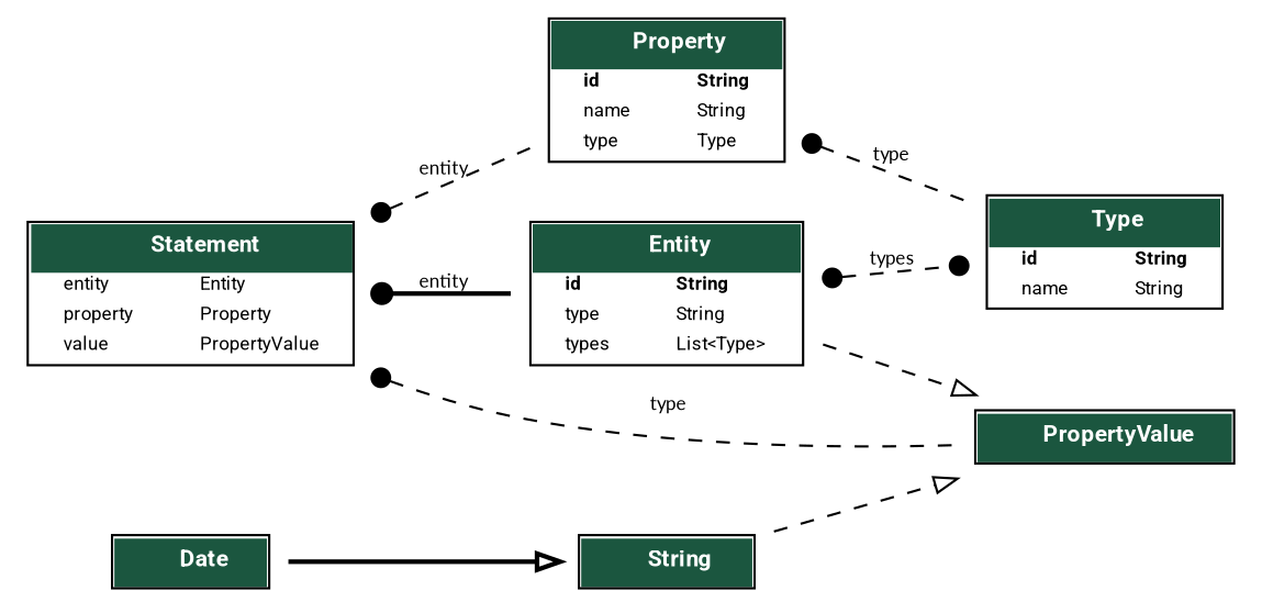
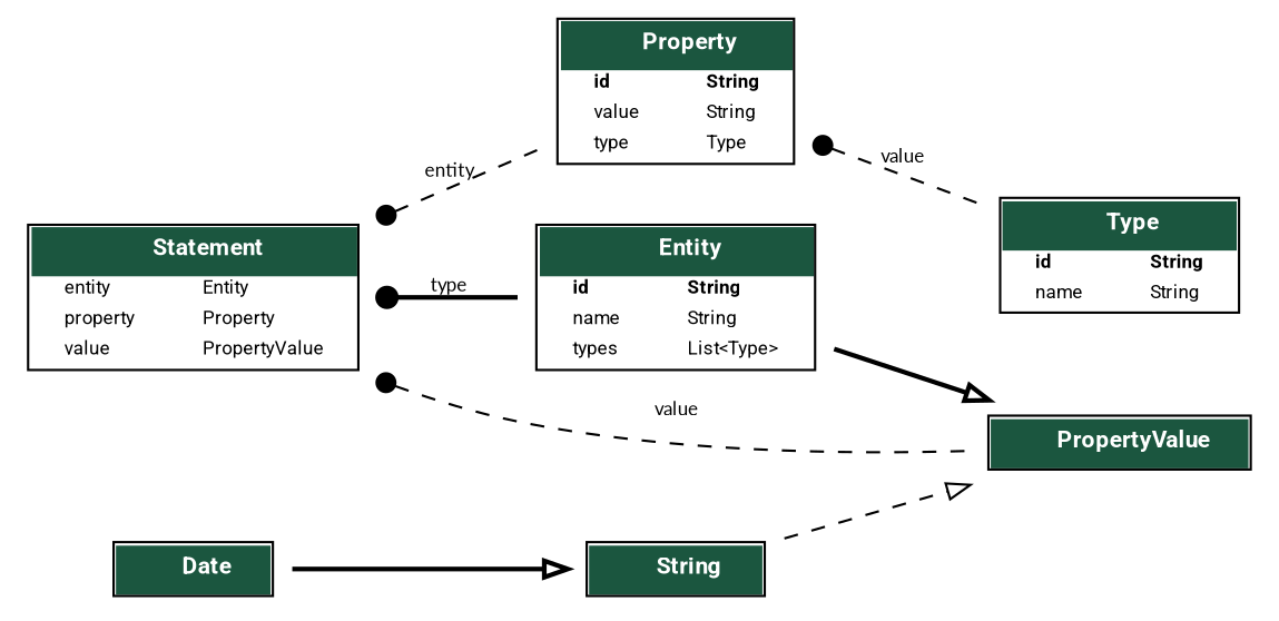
  digraph {
    fontname=Lato
    fontsize=8
    rankdir=LR
    splines=true
    node [fontname=Lato fontsize=8 shape=plaintext]
    edge [arrowhead=none arrowtail=dot dir=both fontname=Lato fontsize=8 style=dashed]
-   n1 [label=<     <TABLE BGCOLOR="white" BORDER="1" CELLBORDER="0" CELLSPACING="0">     <TR><TD COLSPAN="2" CELLPADDING="5" ALIGN="CENTER" BGCOLOR="#1b563f">     <FONT FACE="Roboto" COLOR="white" POINT-SIZE="10"><B>     Entity     </B></FONT></TD></TR>        <TR><TD ALIGN="LEFT" BORDER="0">     <FONT FACE="Roboto"><B>id</B></FONT>     </TD><TD ALIGN="LEFT">     <FONT FACE="Roboto"><B>String</B></FONT>     </TD></TR>        <TR><TD ALIGN="LEFT" BORDER="0">     <FONT FACE="Roboto">type</FONT>     </TD><TD ALIGN="LEFT">     <FONT FACE="Roboto">String</FONT>     </TD></TR>        <TR><TD ALIGN="LEFT" BORDER="0">     <FONT FACE="Roboto">types</FONT>     </TD><TD ALIGN="LEFT">     <FONT FACE="Roboto">List&lt;Type&gt;</FONT>     </TD></TR>        </TABLE>     >]
+   n1 [label=<     <TABLE BGCOLOR="white" BORDER="1" CELLBORDER="0" CELLSPACING="0">     <TR><TD COLSPAN="2" CELLPADDING="5" ALIGN="CENTER" BGCOLOR="#1b563f">     <FONT FACE="Roboto" COLOR="white" POINT-SIZE="10"><B>     Entity     </B></FONT></TD></TR>        <TR><TD ALIGN="LEFT" BORDER="0">     <FONT FACE="Roboto"><B>id</B></FONT>     </TD><TD ALIGN="LEFT">     <FONT FACE="Roboto"><B>String</B></FONT>     </TD></TR>        <TR><TD ALIGN="LEFT" BORDER="0">     <FONT FACE="Roboto">name</FONT>     </TD><TD ALIGN="LEFT">     <FONT FACE="Roboto">String</FONT>     </TD></TR>        <TR><TD ALIGN="LEFT" BORDER="0">     <FONT FACE="Roboto">types</FONT>     </TD><TD ALIGN="LEFT">     <FONT FACE="Roboto">List&lt;Type&gt;</FONT>     </TD></TR>        </TABLE>     >]
    n2 [label=<     <TABLE BGCOLOR="white" BORDER="1" CELLBORDER="0" CELLSPACING="0">     <TR><TD COLSPAN="2" CELLPADDING="5" ALIGN="CENTER" BGCOLOR="#1b563f">     <FONT FACE="Roboto" COLOR="white" POINT-SIZE="10"><B>     Type     </B></FONT></TD></TR>        <TR><TD ALIGN="LEFT" BORDER="0">     <FONT FACE="Roboto"><B>id</B></FONT>     </TD><TD ALIGN="LEFT">     <FONT FACE="Roboto"><B>String</B></FONT>     </TD></TR>        <TR><TD ALIGN="LEFT" BORDER="0">     <FONT FACE="Roboto">name</FONT>     </TD><TD ALIGN="LEFT">     <FONT FACE="Roboto">String</FONT>     </TD></TR>       </TABLE>     >]
    n3 [label=<     <TABLE BGCOLOR="white" BORDER="1" CELLBORDER="0" CELLSPACING="0">     <TR><TD COLSPAN="2" CELLPADDING="5" ALIGN="CENTER" BGCOLOR="#1b563f">     <FONT FACE="Roboto" COLOR="white" POINT-SIZE="10"><B>     PropertyValue     </B></FONT></TD></TR>     </TABLE>     >]
-   n4 [label=<     <TABLE BGCOLOR="white" BORDER="1" CELLBORDER="0" CELLSPACING="0">     <TR><TD COLSPAN="2" CELLPADDING="5" ALIGN="CENTER" BGCOLOR="#1b563f">     <FONT FACE="Roboto" COLOR="white" POINT-SIZE="10"><B>     Property     </B></FONT></TD></TR>        <TR><TD ALIGN="LEFT" BORDER="0">     <FONT FACE="Roboto"><B>id</B></FONT>     </TD><TD ALIGN="LEFT">     <FONT FACE="Roboto"><B>String</B></FONT>     </TD></TR>        <TR><TD ALIGN="LEFT" BORDER="0">     <FONT FACE="Roboto">name</FONT>     </TD><TD ALIGN="LEFT">     <FONT FACE="Roboto">String</FONT>     </TD></TR>       <TR><TD ALIGN="LEFT" BORDER="0">     <FONT FACE="Roboto">type</FONT>     </TD><TD ALIGN="LEFT">     <FONT FACE="Roboto">Type</FONT>     </TD></TR>       </TABLE>     >]
+   n4 [label=<     <TABLE BGCOLOR="white" BORDER="1" CELLBORDER="0" CELLSPACING="0">     <TR><TD COLSPAN="2" CELLPADDING="5" ALIGN="CENTER" BGCOLOR="#1b563f">     <FONT FACE="Roboto" COLOR="white" POINT-SIZE="10"><B>     Property     </B></FONT></TD></TR>        <TR><TD ALIGN="LEFT" BORDER="0">     <FONT FACE="Roboto"><B>id</B></FONT>     </TD><TD ALIGN="LEFT">     <FONT FACE="Roboto"><B>String</B></FONT>     </TD></TR>        <TR><TD ALIGN="LEFT" BORDER="0">     <FONT FACE="Roboto">value</FONT>     </TD><TD ALIGN="LEFT">     <FONT FACE="Roboto">String</FONT>     </TD></TR>       <TR><TD ALIGN="LEFT" BORDER="0">     <FONT FACE="Roboto">type</FONT>     </TD><TD ALIGN="LEFT">     <FONT FACE="Roboto">Type</FONT>     </TD></TR>       </TABLE>     >]
    n5 [label=<     <TABLE BGCOLOR="white" BORDER="1" CELLBORDER="0" CELLSPACING="0">     <TR><TD COLSPAN="2" CELLPADDING="5" ALIGN="CENTER" BGCOLOR="#1b563f">     <FONT FACE="Roboto" COLOR="white" POINT-SIZE="10"><B>     Statement     </B></FONT></TD></TR>        <TR><TD ALIGN="LEFT" BORDER="0">     <FONT FACE="Roboto">entity</FONT>     </TD><TD ALIGN="LEFT">     <FONT FACE="Roboto">Entity</FONT>     </TD></TR>       <TR><TD ALIGN="LEFT" BORDER="0">     <FONT FACE="Roboto">property</FONT>     </TD><TD ALIGN="LEFT">     <FONT FACE="Roboto">Property</FONT>     </TD></TR>       <TR><TD ALIGN="LEFT" BORDER="0">     <FONT FACE="Roboto">value</FONT>     </TD><TD ALIGN="LEFT">     <FONT FACE="Roboto">PropertyValue</FONT>     </TD></TR>       </TABLE>            >]
    n6 [label=<     <TABLE BGCOLOR="white" BORDER="1" CELLBORDER="0" CELLSPACING="0">     <TR><TD COLSPAN="2" CELLPADDING="5" ALIGN="CENTER" BGCOLOR="#1b563f">     <FONT FACE="Roboto" COLOR="white" POINT-SIZE="10"><B>     String     </B></FONT></TD></TR>     </TABLE>     >]
    n7 [label=<     <TABLE BGCOLOR="white" BORDER="1" CELLBORDER="0" CELLSPACING="0">     <TR><TD COLSPAN="2" CELLPADDING="5" ALIGN="CENTER" BGCOLOR="#1b563f">     <FONT FACE="Roboto" COLOR="white" POINT-SIZE="10"><B>     Date     </B></FONT></TD></TR>     </TABLE>     >]
-   n1 -> n2 [arrowhead=dot label=" types"]
-   n1 -> n3 [arrowhead=empty arrowtail=none]
-   n4 -> n2 [label=" type"]
-   n5 -> n1 [label=" entity" style=bold]
-   n5 -> n3 [label=" type"]
+   n1 -> n3 [arrowhead=empty arrowtail=none style=bold]
+   n4 -> n2 [label=" value"]
+   n5 -> n1 [label=" type" style=bold]
+   n5 -> n3 [label=" value"]
    n5 -> n4 [label=" entity"]
    n6 -> n3 [arrowhead=empty arrowtail=none]
    n7 -> n6 [arrowhead=empty arrowtail=none style=bold]
  }
